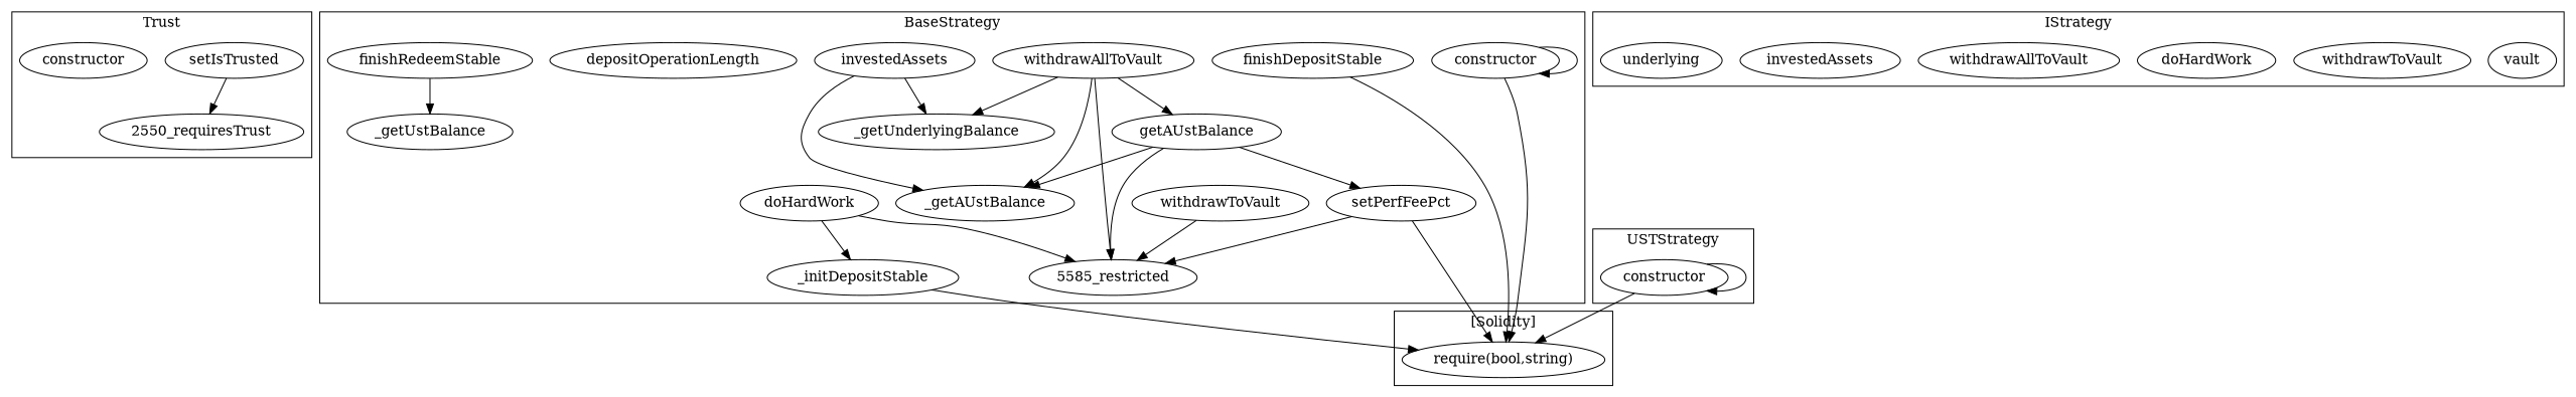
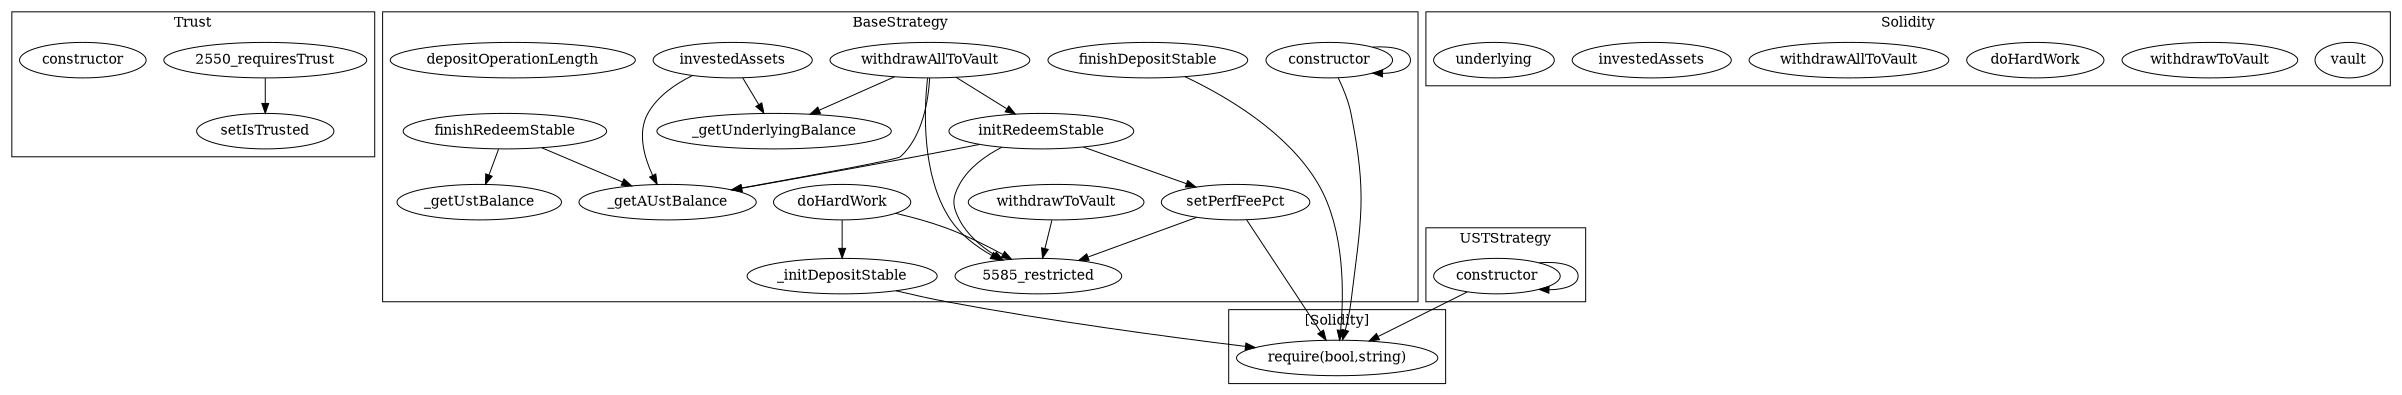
  strict digraph {
    n1 [label=setIsTrusted]
    n2 [label="2550_requiresTrust"]
    n3 [label=constructor]
    n4 [label=withdrawAllToVault]
    n5 [label=_getUnderlyingBalance]
-   n6 [label=getAUstBalance]
+   n6 [label=initRedeemStable]
    n7 [label=_getAUstBalance]
    "5585_restricted"
    n9 [label=_getUstBalance]
    n10 [label=doHardWork]
    n11 [label=_initDepositStable]
    n12 [label=finishDepositStable]
    n13 [label=setPerfFeePct]
    n14 [label=investedAssets]
    n15 [label=constructor]
    n16 [label=withdrawToVault]
    n17 [label=depositOperationLength]
    n18 [label=finishRedeemStable]
    n19 [label=constructor]
    n20 [label=vault]
    n21 [label=withdrawToVault]
    n22 [label=doHardWork]
    n23 [label=withdrawAllToVault]
    n24 [label=investedAssets]
    n25 [label=underlying]
    "require(bool,string)"
    subgraph cluster_1 {
      label=Trust
      n1
      n2
      n3
    }
    subgraph cluster_2 {
      label=BaseStrategy
      n4
      n5
      n6
      n7
      "5585_restricted"
      n9
      n10
      n11
      n12
      n13
      n14
      n15
      n16
      n17
      n18
    }
    subgraph cluster_3 {
      label=USTStrategy
      n19
    }
    subgraph cluster_4 {
-     label=IStrategy
+     label=Solidity
      n20
      n21
      n22
      n23
      n24
      n25
    }
    subgraph cluster_5 {
      label="[Solidity]"
      "require(bool,string)"
    }
-   n1 -> n2
+   n2 -> n1
    n4 -> n5
    n4 -> n6
    n4 -> n7
    n4 -> "5585_restricted"
    n6 -> n7
    n6 -> "5585_restricted"
    n6 -> n13
    n10 -> "5585_restricted"
    n10 -> n11
    n11 -> "require(bool,string)"
    n12 -> "require(bool,string)"
    n13 -> "5585_restricted"
    n13 -> "require(bool,string)"
    n14 -> n5
    n14 -> n7
    n15 -> n15
    n15 -> "require(bool,string)"
    n16 -> "5585_restricted"
+   n18 -> n7
    n18 -> n9
    n19 -> n19
    n19 -> "require(bool,string)"
  }
